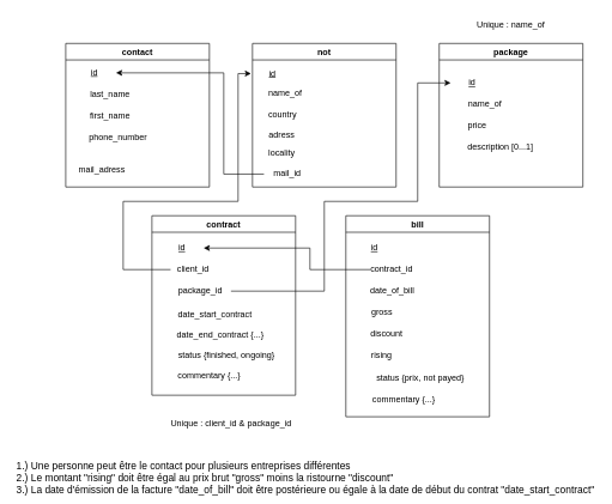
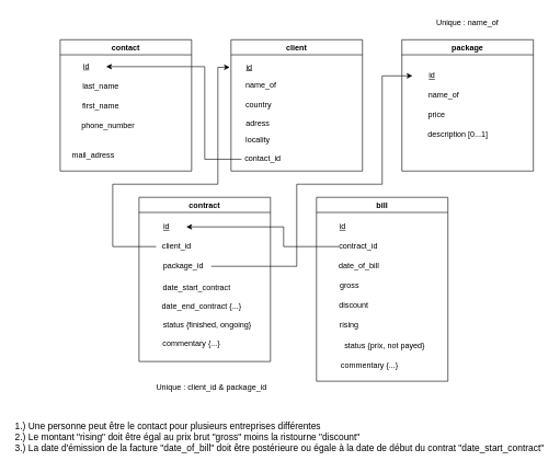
  <mxCell id="0" />
  <mxCell id="1" parent="0" />
  <mxCell id="2" value="contact" style="swimlane;" parent="1" vertex="1"><mxGeometry x="91" y="60" width="200" height="200" as="geometry" /></mxCell>
  <mxCell id="3" value="&lt;u&gt;id&lt;/u&gt;" style="text;html=1;strokeColor=none;fillColor=none;align=center;verticalAlign=middle;whiteSpace=wrap;rounded=0;" parent="2" vertex="1"><mxGeometry x="10" y="26" width="60" height="30" as="geometry" /></mxCell>
  <mxCell id="4" value="last_name" style="text;html=1;strokeColor=none;fillColor=none;align=center;verticalAlign=middle;whiteSpace=wrap;rounded=0;" parent="2" vertex="1"><mxGeometry x="47" y="56" width="30" height="30" as="geometry" /></mxCell>
  <mxCell id="5" value="first_name" style="text;html=1;strokeColor=none;fillColor=none;align=center;verticalAlign=middle;whiteSpace=wrap;rounded=0;" parent="2" vertex="1"><mxGeometry x="42" y="86" width="40" height="30" as="geometry" /></mxCell>
  <mxCell id="6" value="phone_number" style="text;html=1;strokeColor=none;fillColor=none;align=center;verticalAlign=middle;whiteSpace=wrap;rounded=0;" parent="2" vertex="1"><mxGeometry x="33" y="116" width="80" height="30" as="geometry" /></mxCell>
  <mxCell id="7" value="mail_adress" style="text;html=1;strokeColor=none;fillColor=none;align=center;verticalAlign=middle;whiteSpace=wrap;rounded=0;" vertex="1" parent="2"><mxGeometry x="18" y="161" width="65" height="30" as="geometry" /></mxCell>
- <mxCell id="8" value="not" style="swimlane;" parent="1" vertex="1"><mxGeometry x="351" y="60" width="200" height="200" as="geometry" /></mxCell>
+ <mxCell id="8" value="client" style="swimlane;" parent="1" vertex="1"><mxGeometry x="351" y="60" width="200" height="200" as="geometry" /></mxCell>
  <mxCell id="9" value="&lt;u&gt;id&lt;/u&gt;" style="text;html=1;strokeColor=none;fillColor=none;align=center;verticalAlign=middle;whiteSpace=wrap;rounded=0;" parent="8" vertex="1"><mxGeometry x="-2" y="27" width="60" height="30" as="geometry" /></mxCell>
  <mxCell id="10" value="name_of" style="text;html=1;strokeColor=none;fillColor=none;align=center;verticalAlign=middle;whiteSpace=wrap;rounded=0;" parent="8" vertex="1"><mxGeometry x="16" y="55" width="60" height="30" as="geometry" /></mxCell>
  <mxCell id="11" value="adress" style="text;html=1;strokeColor=none;fillColor=none;align=center;verticalAlign=middle;whiteSpace=wrap;rounded=0;" parent="8" vertex="1"><mxGeometry x="11" y="112" width="60" height="30" as="geometry" /></mxCell>
  <mxCell id="12" value="country" style="text;html=1;strokeColor=none;fillColor=none;align=center;verticalAlign=middle;whiteSpace=wrap;rounded=0;" parent="8" vertex="1"><mxGeometry x="24" y="85" width="36" height="30" as="geometry" /></mxCell>
  <mxCell id="13" value="locality" style="text;html=1;strokeColor=none;fillColor=none;align=center;verticalAlign=middle;whiteSpace=wrap;rounded=0;" vertex="1" parent="8"><mxGeometry x="11" y="137" width="60" height="30" as="geometry" /></mxCell>
- <mxCell id="14" value="mail_id" style="text;html=1;strokeColor=none;fillColor=none;align=center;verticalAlign=middle;whiteSpace=wrap;rounded=0;" parent="8" vertex="1"><mxGeometry x="16" y="166" width="65" height="30" as="geometry" /></mxCell>
+ <mxCell id="14" value="contact_id" style="text;html=1;strokeColor=none;fillColor=none;align=center;verticalAlign=middle;whiteSpace=wrap;rounded=0;" parent="8" vertex="1"><mxGeometry x="16" y="166" width="65" height="30" as="geometry" /></mxCell>
  <mxCell id="15" value="package" style="swimlane;" parent="1" vertex="1"><mxGeometry x="611" y="60" width="200" height="200" as="geometry" /></mxCell>
  <mxCell id="16" value="&lt;u&gt;id&lt;/u&gt;" style="text;html=1;strokeColor=none;fillColor=none;align=center;verticalAlign=middle;whiteSpace=wrap;rounded=0;" parent="15" vertex="1"><mxGeometry x="16" y="40" width="60" height="30" as="geometry" /></mxCell>
  <mxCell id="17" value="name_of" style="text;html=1;strokeColor=none;fillColor=none;align=center;verticalAlign=middle;whiteSpace=wrap;rounded=0;" parent="15" vertex="1"><mxGeometry x="34" y="70" width="60" height="30" as="geometry" /></mxCell>
  <mxCell id="18" value="price" style="text;html=1;strokeColor=none;fillColor=none;align=center;verticalAlign=middle;whiteSpace=wrap;rounded=0;" parent="15" vertex="1"><mxGeometry x="23" y="100" width="60" height="30" as="geometry" /></mxCell>
  <mxCell id="19" value="description [0...1]" style="text;html=1;strokeColor=none;fillColor=none;align=center;verticalAlign=middle;whiteSpace=wrap;rounded=0;" parent="15" vertex="1"><mxGeometry x="35" y="130" width="101" height="30" as="geometry" /></mxCell>
  <mxCell id="20" value="contract" style="swimlane;" parent="1" vertex="1"><mxGeometry x="211" y="300" width="200" height="250" as="geometry" /></mxCell>
  <mxCell id="21" value="&lt;u&gt;id&lt;/u&gt;" style="text;html=1;strokeColor=none;fillColor=none;align=center;verticalAlign=middle;whiteSpace=wrap;rounded=0;" parent="20" vertex="1"><mxGeometry x="12" y="30" width="60" height="30" as="geometry" /></mxCell>
  <mxCell id="22" value="client_id" style="text;html=1;strokeColor=none;fillColor=none;align=center;verticalAlign=middle;whiteSpace=wrap;rounded=0;" parent="20" vertex="1"><mxGeometry x="26" y="59" width="63" height="30" as="geometry" /></mxCell>
  <mxCell id="23" value="date_start_contract" style="text;html=1;strokeColor=none;fillColor=none;align=center;verticalAlign=middle;whiteSpace=wrap;rounded=0;" parent="20" vertex="1"><mxGeometry x="31" y="123" width="114" height="30" as="geometry" /></mxCell>
  <mxCell id="24" value="package_id" style="text;html=1;strokeColor=none;fillColor=none;align=center;verticalAlign=middle;whiteSpace=wrap;rounded=0;" parent="20" vertex="1"><mxGeometry x="25" y="89" width="85" height="30" as="geometry" /></mxCell>
  <mxCell id="25" value="status {finished, ongoing}" style="text;html=1;strokeColor=none;fillColor=none;align=center;verticalAlign=middle;whiteSpace=wrap;rounded=0;" parent="20" vertex="1"><mxGeometry x="30.5" y="180" width="145.5" height="30" as="geometry" /></mxCell>
  <mxCell id="26" value="commentary {...}" style="text;html=1;strokeColor=none;fillColor=none;align=center;verticalAlign=middle;whiteSpace=wrap;rounded=0;" parent="20" vertex="1"><mxGeometry x="30" y="208" width="100" height="30" as="geometry" /></mxCell>
  <mxCell id="27" value="bill" style="swimlane;startSize=23;" parent="1" vertex="1"><mxGeometry x="481" y="300" width="200" height="280" as="geometry" /></mxCell>
  <mxCell id="28" value="&lt;u&gt;id&lt;/u&gt;" style="text;html=1;strokeColor=none;fillColor=none;align=center;verticalAlign=middle;whiteSpace=wrap;rounded=0;" parent="27" vertex="1"><mxGeometry x="10" y="30" width="60" height="30" as="geometry" /></mxCell>
  <mxCell id="29" value="date_of_bill" style="text;html=1;strokeColor=none;fillColor=none;align=center;verticalAlign=middle;whiteSpace=wrap;rounded=0;" parent="27" vertex="1"><mxGeometry x="10" y="90" width="110" height="30" as="geometry" /></mxCell>
  <mxCell id="30" value="contract_id" style="text;html=1;strokeColor=none;fillColor=none;align=center;verticalAlign=middle;whiteSpace=wrap;rounded=0;" parent="27" vertex="1"><mxGeometry x="34" y="60" width="60" height="30" as="geometry" /></mxCell>
  <mxCell id="31" value="discount" style="text;html=1;strokeColor=none;fillColor=none;align=center;verticalAlign=middle;whiteSpace=wrap;rounded=0;" parent="27" vertex="1"><mxGeometry x="32" y="150" width="50" height="30" as="geometry" /></mxCell>
  <mxCell id="32" value="rising" style="text;html=1;strokeColor=none;fillColor=none;align=center;verticalAlign=middle;whiteSpace=wrap;rounded=0;" parent="27" vertex="1"><mxGeometry x="24.5" y="180" width="50" height="30" as="geometry" /></mxCell>
  <mxCell id="33" value="status {prix, not payed}" style="text;html=1;strokeColor=none;fillColor=none;align=center;verticalAlign=middle;whiteSpace=wrap;rounded=0;" parent="27" vertex="1"><mxGeometry x="34" y="212" width="140" height="30" as="geometry" /></mxCell>
  <mxCell id="34" value="commentary {...}" style="text;html=1;strokeColor=none;fillColor=none;align=center;verticalAlign=middle;whiteSpace=wrap;rounded=0;" parent="27" vertex="1"><mxGeometry x="31" y="242" width="100" height="30" as="geometry" /></mxCell>
  <mxCell id="35" value="gross" style="text;html=1;strokeColor=none;fillColor=none;align=center;verticalAlign=middle;whiteSpace=wrap;rounded=0;" parent="27" vertex="1"><mxGeometry x="32" y="120" width="37" height="30" as="geometry" /></mxCell>
  <mxCell id="36" style="edgeStyle=orthogonalEdgeStyle;rounded=0;orthogonalLoop=1;jettySize=auto;html=1;entryX=0;entryY=0.5;entryDx=0;entryDy=0;" parent="1" source="22" target="9" edge="1"><mxGeometry relative="1" as="geometry"><Array as="points"><mxPoint x="171" y="375" /><mxPoint x="171" y="280" /><mxPoint x="331" y="280" /><mxPoint x="331" y="102" /></Array></mxGeometry></mxCell>
  <mxCell id="37" style="edgeStyle=orthogonalEdgeStyle;rounded=0;orthogonalLoop=1;jettySize=auto;html=1;entryX=0;entryY=0.5;entryDx=0;entryDy=0;exitX=1;exitY=0.5;exitDx=0;exitDy=0;" parent="1" edge="1"><mxGeometry relative="1" as="geometry"><Array as="points"><mxPoint x="451" y="405" /><mxPoint x="451" y="280" /><mxPoint x="581" y="280" /><mxPoint x="581" y="115" /></Array><mxPoint x="321" y="405" as="sourcePoint" /><mxPoint x="627" y="115" as="targetPoint" /></mxGeometry></mxCell>
  <mxCell id="38" style="edgeStyle=orthogonalEdgeStyle;rounded=0;orthogonalLoop=1;jettySize=auto;html=1;exitX=0;exitY=0.5;exitDx=0;exitDy=0;" parent="1" source="30" target="21" edge="1"><mxGeometry relative="1" as="geometry"><Array as="points"><mxPoint x="431" y="375" /><mxPoint x="431" y="345" /></Array></mxGeometry></mxCell>
  <mxCell id="39" value="Unique : name_of" style="text;html=1;strokeColor=none;fillColor=none;align=center;verticalAlign=middle;whiteSpace=wrap;rounded=0;" parent="1" vertex="1"><mxGeometry x="656" y="20" width="110" height="30" as="geometry" /></mxCell>
  <mxCell id="40" value="Unique : client_id &amp;amp; package_id" style="text;html=1;strokeColor=none;fillColor=none;align=center;verticalAlign=middle;whiteSpace=wrap;rounded=0;" parent="1" vertex="1"><mxGeometry x="218.5" y="575" width="205" height="30" as="geometry" /></mxCell>
  <mxCell id="41" value="&lt;div style=&quot;text-align: left&quot;&gt;&lt;span&gt;&lt;font style=&quot;font-size: 14px&quot;&gt;1.) Une personne peut être le contact pour plusieurs entreprises différentes&lt;/font&gt;&lt;/span&gt;&lt;/div&gt;&lt;font style=&quot;font-size: 14px&quot;&gt;&lt;div style=&quot;text-align: left&quot;&gt;&lt;span&gt;2.) Le montant &quot;rising&quot; doit être égal au prix brut &quot;gross&quot; moins la ristourne &quot;discount&quot;&lt;/span&gt;&lt;/div&gt;&lt;div style=&quot;text-align: left&quot;&gt;&lt;span&gt;3.) La date d'émission de la facture &quot;date_of_bill&quot; doit être postérieure ou égale à la date de début&lt;/span&gt;&lt;span&gt;&amp;nbsp;du contrat &quot;date_start_contract&quot;&lt;/span&gt;&lt;/div&gt;&lt;/font&gt;" style="text;html=1;strokeColor=none;fillColor=none;align=center;verticalAlign=middle;whiteSpace=wrap;rounded=0;" parent="1" vertex="1"><mxGeometry x="20" y="650" width="810" height="30" as="geometry" /></mxCell>
  <mxCell id="42" style="edgeStyle=orthogonalEdgeStyle;rounded=0;orthogonalLoop=1;jettySize=auto;html=1;entryX=1;entryY=0.5;entryDx=0;entryDy=0;" edge="1" parent="1" source="14" target="3"><mxGeometry relative="1" as="geometry"><Array as="points"><mxPoint x="311" y="242" /><mxPoint x="311" y="101" /></Array></mxGeometry></mxCell>
  <mxCell id="43" value="date_end_contract {...}" style="text;html=1;strokeColor=none;fillColor=none;align=center;verticalAlign=middle;whiteSpace=wrap;rounded=0;" vertex="1" parent="1"><mxGeometry x="242" y="452" width="129" height="30" as="geometry" /></mxCell>
